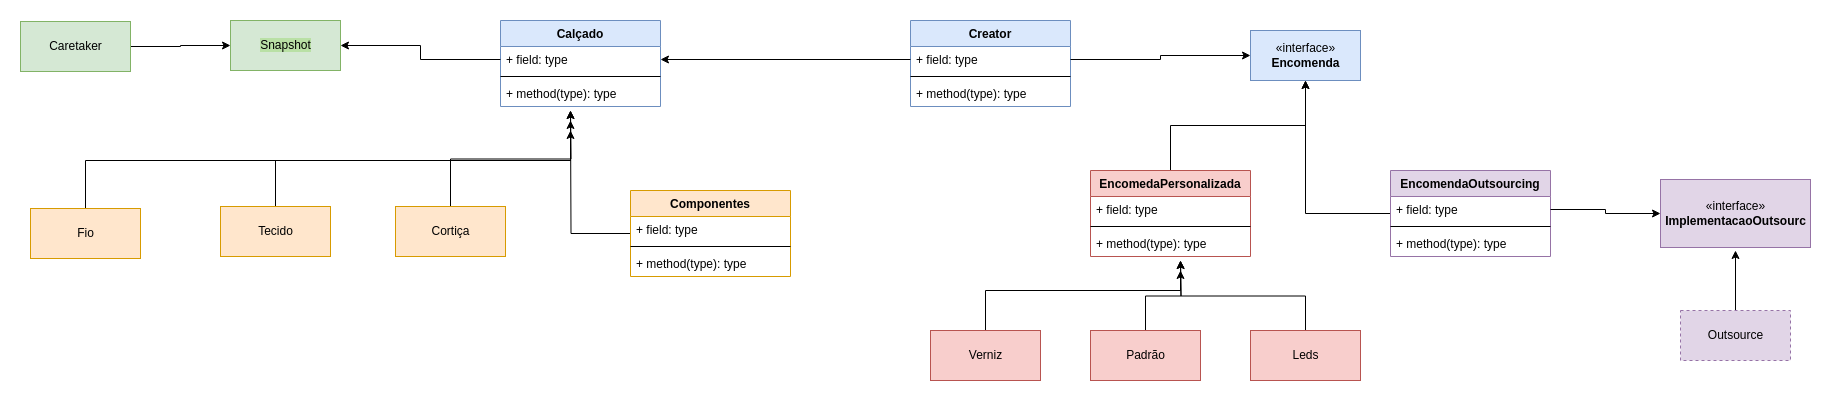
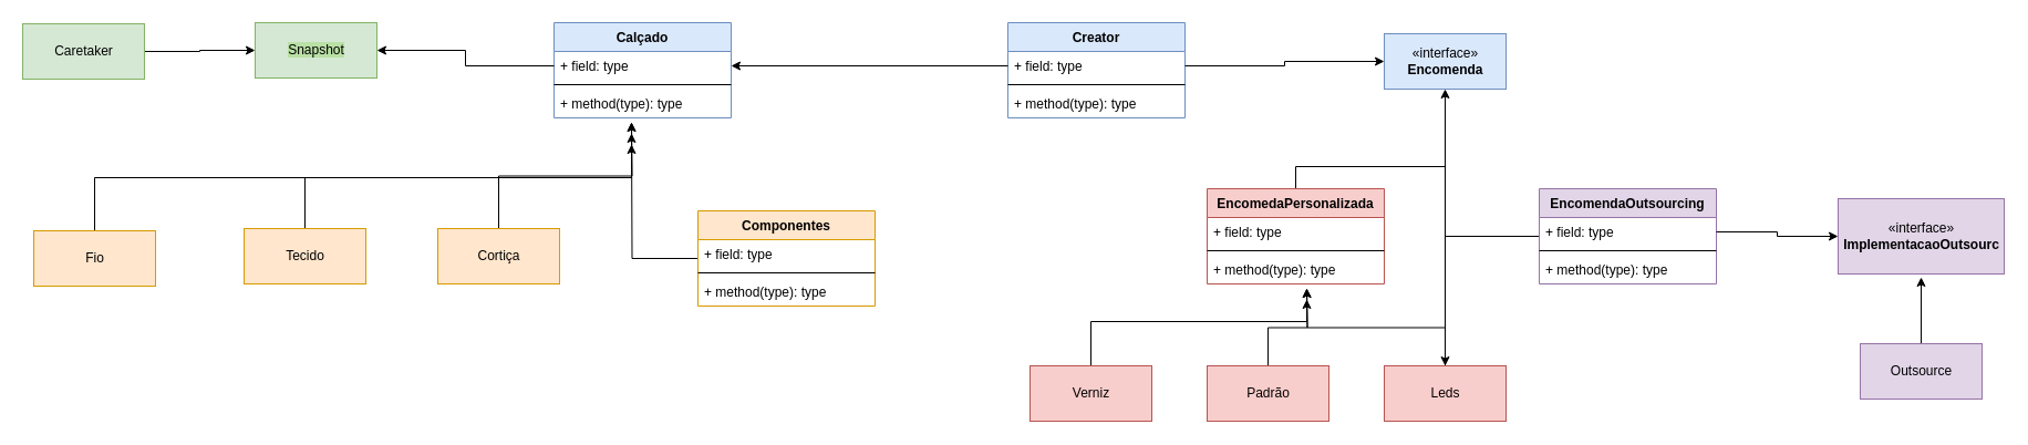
  <mxCell id="0" />
  <mxCell id="1" parent="0" />
  <mxCell id="2" value="Creator" style="swimlane;fontStyle=1;align=center;verticalAlign=top;childLayout=stackLayout;horizontal=1;startSize=26;horizontalStack=0;resizeParent=1;resizeParentMax=0;resizeLast=0;collapsible=1;marginBottom=0;fillColor=#dae8fc;strokeColor=#6c8ebf;" vertex="1" parent="1"><mxGeometry x="910" y="20" width="160" height="86" as="geometry" /></mxCell>
  <mxCell id="3" value="+ field: type" style="text;strokeColor=none;fillColor=none;align=left;verticalAlign=top;spacingLeft=4;spacingRight=4;overflow=hidden;rotatable=0;points=[[0,0.5],[1,0.5]];portConstraint=eastwest;" vertex="1" parent="2"><mxGeometry y="26" width="160" height="26" as="geometry" /></mxCell>
  <mxCell id="4" value="" style="line;strokeWidth=1;fillColor=none;align=left;verticalAlign=middle;spacingTop=-1;spacingLeft=3;spacingRight=3;rotatable=0;labelPosition=right;points=[];portConstraint=eastwest;" vertex="1" parent="2"><mxGeometry y="52" width="160" height="8" as="geometry" /></mxCell>
  <mxCell id="5" value="+ method(type): type" style="text;strokeColor=none;fillColor=none;align=left;verticalAlign=top;spacingLeft=4;spacingRight=4;overflow=hidden;rotatable=0;points=[[0,0.5],[1,0.5]];portConstraint=eastwest;" vertex="1" parent="2"><mxGeometry y="60" width="160" height="26" as="geometry" /></mxCell>
  <mxCell id="6" value="«interface»&lt;br&gt;&lt;b&gt;Encomenda&lt;/b&gt;" style="html=1;fillColor=#dae8fc;strokeColor=#6c8ebf;" vertex="1" parent="1"><mxGeometry x="1250" y="30" width="110" height="50" as="geometry" /></mxCell>
- <mxCell id="7" style="edgeStyle=orthogonalEdgeStyle;rounded=0;orthogonalLoop=1;jettySize=auto;html=1;exitX=0.5;exitY=0;exitDx=0;exitDy=0;entryX=0.5;entryY=1;entryDx=0;entryDy=0;" edge="1" parent="1" source="8" target="6"><mxGeometry relative="1" as="geometry" /></mxCell>
+ <mxCell id="7" style="edgeStyle=orthogonalEdgeStyle;rounded=0;orthogonalLoop=1;jettySize=auto;html=1;exitX=0.5;exitY=0;exitDx=0;exitDy=0;" edge="1" parent="1" source="8" target="17"><mxGeometry relative="1" as="geometry" /></mxCell>
  <mxCell id="8" value="EncomedaPersonalizada" style="swimlane;fontStyle=1;align=center;verticalAlign=top;childLayout=stackLayout;horizontal=1;startSize=26;horizontalStack=0;resizeParent=1;resizeParentMax=0;resizeLast=0;collapsible=1;marginBottom=0;fillColor=#f8cecc;strokeColor=#b85450;" vertex="1" parent="1"><mxGeometry x="1090" y="170" width="160" height="86" as="geometry" /></mxCell>
  <mxCell id="9" value="+ field: type" style="text;strokeColor=none;fillColor=none;align=left;verticalAlign=top;spacingLeft=4;spacingRight=4;overflow=hidden;rotatable=0;points=[[0,0.5],[1,0.5]];portConstraint=eastwest;" vertex="1" parent="8"><mxGeometry y="26" width="160" height="26" as="geometry" /></mxCell>
  <mxCell id="10" value="" style="line;strokeWidth=1;fillColor=none;align=left;verticalAlign=middle;spacingTop=-1;spacingLeft=3;spacingRight=3;rotatable=0;labelPosition=right;points=[];portConstraint=eastwest;" vertex="1" parent="8"><mxGeometry y="52" width="160" height="8" as="geometry" /></mxCell>
  <mxCell id="11" value="+ method(type): type" style="text;strokeColor=none;fillColor=none;align=left;verticalAlign=top;spacingLeft=4;spacingRight=4;overflow=hidden;rotatable=0;points=[[0,0.5],[1,0.5]];portConstraint=eastwest;" vertex="1" parent="8"><mxGeometry y="60" width="160" height="26" as="geometry" /></mxCell>
  <mxCell id="12" style="edgeStyle=orthogonalEdgeStyle;rounded=0;orthogonalLoop=1;jettySize=auto;html=1;" edge="1" parent="1" source="13"><mxGeometry relative="1" as="geometry"><mxPoint x="1180" y="270" as="targetPoint" /><Array as="points"><mxPoint x="985" y="290" /><mxPoint x="1180" y="290" /></Array></mxGeometry></mxCell>
  <mxCell id="13" value="Verniz" style="html=1;fillColor=#f8cecc;strokeColor=#b85450;" vertex="1" parent="1"><mxGeometry x="930" y="330" width="110" height="50" as="geometry" /></mxCell>
  <mxCell id="14" style="edgeStyle=orthogonalEdgeStyle;rounded=0;orthogonalLoop=1;jettySize=auto;html=1;" edge="1" parent="1" source="15"><mxGeometry relative="1" as="geometry"><mxPoint x="1180" y="260" as="targetPoint" /></mxGeometry></mxCell>
  <mxCell id="15" value="Padrão" style="html=1;fillColor=#f8cecc;strokeColor=#b85450;" vertex="1" parent="1"><mxGeometry x="1090" y="330" width="110" height="50" as="geometry" /></mxCell>
  <mxCell id="16" style="edgeStyle=orthogonalEdgeStyle;rounded=0;orthogonalLoop=1;jettySize=auto;html=1;exitX=0.5;exitY=0;exitDx=0;exitDy=0;" edge="1" parent="1" source="17"><mxGeometry relative="1" as="geometry"><mxPoint x="1180" y="260" as="targetPoint" /></mxGeometry></mxCell>
  <mxCell id="17" value="Leds" style="html=1;fillColor=#f8cecc;strokeColor=#b85450;" vertex="1" parent="1"><mxGeometry x="1250" y="330" width="110" height="50" as="geometry" /></mxCell>
  <mxCell id="18" style="edgeStyle=orthogonalEdgeStyle;rounded=0;orthogonalLoop=1;jettySize=auto;html=1;entryX=0.5;entryY=1;entryDx=0;entryDy=0;" edge="1" parent="1" source="19" target="6"><mxGeometry relative="1" as="geometry" /></mxCell>
  <mxCell id="19" value="EncomendaOutsourcing" style="swimlane;fontStyle=1;align=center;verticalAlign=top;childLayout=stackLayout;horizontal=1;startSize=26;horizontalStack=0;resizeParent=1;resizeParentMax=0;resizeLast=0;collapsible=1;marginBottom=0;fillColor=#e1d5e7;strokeColor=#9673a6;" vertex="1" parent="1"><mxGeometry x="1390" y="170" width="160" height="86" as="geometry" /></mxCell>
  <mxCell id="20" value="+ field: type" style="text;strokeColor=none;fillColor=none;align=left;verticalAlign=top;spacingLeft=4;spacingRight=4;overflow=hidden;rotatable=0;points=[[0,0.5],[1,0.5]];portConstraint=eastwest;" vertex="1" parent="19"><mxGeometry y="26" width="160" height="26" as="geometry" /></mxCell>
  <mxCell id="21" value="" style="line;strokeWidth=1;fillColor=none;align=left;verticalAlign=middle;spacingTop=-1;spacingLeft=3;spacingRight=3;rotatable=0;labelPosition=right;points=[];portConstraint=eastwest;" vertex="1" parent="19"><mxGeometry y="52" width="160" height="8" as="geometry" /></mxCell>
  <mxCell id="22" value="+ method(type): type" style="text;strokeColor=none;fillColor=none;align=left;verticalAlign=top;spacingLeft=4;spacingRight=4;overflow=hidden;rotatable=0;points=[[0,0.5],[1,0.5]];portConstraint=eastwest;" vertex="1" parent="19"><mxGeometry y="60" width="160" height="26" as="geometry" /></mxCell>
  <mxCell id="23" value="«interface»&lt;br&gt;&lt;b&gt;ImplementacaoOutsourc&lt;/b&gt;" style="html=1;fillColor=#e1d5e7;strokeColor=#9673a6;" vertex="1" parent="1"><mxGeometry x="1660" y="179" width="150" height="68" as="geometry" /></mxCell>
  <mxCell id="24" style="edgeStyle=orthogonalEdgeStyle;rounded=0;orthogonalLoop=1;jettySize=auto;html=1;" edge="1" parent="1" source="25"><mxGeometry relative="1" as="geometry"><mxPoint x="1735" y="250" as="targetPoint" /></mxGeometry></mxCell>
- <mxCell id="25" value="Outsource" style="html=1;fillColor=#e1d5e7;strokeColor=#9673a6;dashed=1;" vertex="1" parent="1"><mxGeometry x="1680" y="310" width="110" height="50" as="geometry" /></mxCell>
+ <mxCell id="25" value="Outsource" style="html=1;fillColor=#e1d5e7;strokeColor=#9673a6;" vertex="1" parent="1"><mxGeometry x="1680" y="310" width="110" height="50" as="geometry" /></mxCell>
  <mxCell id="26" style="edgeStyle=orthogonalEdgeStyle;rounded=0;orthogonalLoop=1;jettySize=auto;html=1;" edge="1" parent="1" source="27"><mxGeometry relative="1" as="geometry"><mxPoint x="570" y="110" as="targetPoint" /></mxGeometry></mxCell>
  <mxCell id="27" value="Componentes" style="swimlane;fontStyle=1;align=center;verticalAlign=top;childLayout=stackLayout;horizontal=1;startSize=26;horizontalStack=0;resizeParent=1;resizeParentMax=0;resizeLast=0;collapsible=1;marginBottom=0;fillColor=#ffe6cc;strokeColor=#d79b00;" vertex="1" parent="1"><mxGeometry x="630" y="190" width="160" height="86" as="geometry" /></mxCell>
  <mxCell id="28" value="+ field: type" style="text;strokeColor=none;fillColor=none;align=left;verticalAlign=top;spacingLeft=4;spacingRight=4;overflow=hidden;rotatable=0;points=[[0,0.5],[1,0.5]];portConstraint=eastwest;" vertex="1" parent="27"><mxGeometry y="26" width="160" height="26" as="geometry" /></mxCell>
  <mxCell id="29" value="" style="line;strokeWidth=1;fillColor=none;align=left;verticalAlign=middle;spacingTop=-1;spacingLeft=3;spacingRight=3;rotatable=0;labelPosition=right;points=[];portConstraint=eastwest;" vertex="1" parent="27"><mxGeometry y="52" width="160" height="8" as="geometry" /></mxCell>
  <mxCell id="30" value="+ method(type): type" style="text;strokeColor=none;fillColor=none;align=left;verticalAlign=top;spacingLeft=4;spacingRight=4;overflow=hidden;rotatable=0;points=[[0,0.5],[1,0.5]];portConstraint=eastwest;" vertex="1" parent="27"><mxGeometry y="60" width="160" height="26" as="geometry" /></mxCell>
  <mxCell id="31" style="edgeStyle=orthogonalEdgeStyle;rounded=0;orthogonalLoop=1;jettySize=auto;html=1;exitX=0.5;exitY=0;exitDx=0;exitDy=0;" edge="1" parent="1" source="32"><mxGeometry relative="1" as="geometry"><mxPoint x="570" y="110" as="targetPoint" /></mxGeometry></mxCell>
  <mxCell id="32" value="Cortiça" style="html=1;fillColor=#ffe6cc;strokeColor=#d79b00;" vertex="1" parent="1"><mxGeometry x="395" y="206" width="110" height="50" as="geometry" /></mxCell>
  <mxCell id="33" style="edgeStyle=orthogonalEdgeStyle;rounded=0;orthogonalLoop=1;jettySize=auto;html=1;" edge="1" parent="1" source="34"><mxGeometry relative="1" as="geometry"><mxPoint x="570" y="130" as="targetPoint" /><Array as="points"><mxPoint x="275" y="160" /><mxPoint x="570" y="160" /></Array></mxGeometry></mxCell>
  <mxCell id="34" value="Tecido" style="html=1;fillColor=#ffe6cc;strokeColor=#d79b00;" vertex="1" parent="1"><mxGeometry x="220" y="206" width="110" height="50" as="geometry" /></mxCell>
  <mxCell id="35" style="edgeStyle=orthogonalEdgeStyle;rounded=0;orthogonalLoop=1;jettySize=auto;html=1;" edge="1" parent="1" source="36"><mxGeometry relative="1" as="geometry"><mxPoint x="570" y="120" as="targetPoint" /><Array as="points"><mxPoint x="85" y="160" /><mxPoint x="570" y="160" /></Array></mxGeometry></mxCell>
  <mxCell id="36" value="Fio" style="html=1;fillColor=#ffe6cc;strokeColor=#d79b00;" vertex="1" parent="1"><mxGeometry x="30" y="208" width="110" height="50" as="geometry" /></mxCell>
  <mxCell id="37" value="Calçado" style="swimlane;fontStyle=1;align=center;verticalAlign=top;childLayout=stackLayout;horizontal=1;startSize=26;horizontalStack=0;resizeParent=1;resizeParentMax=0;resizeLast=0;collapsible=1;marginBottom=0;strokeColor=#6c8ebf;fillColor=#dae8fc;" vertex="1" parent="1"><mxGeometry x="500" y="20" width="160" height="86" as="geometry" /></mxCell>
  <mxCell id="38" value="+ field: type" style="text;strokeColor=none;fillColor=none;align=left;verticalAlign=top;spacingLeft=4;spacingRight=4;overflow=hidden;rotatable=0;points=[[0,0.5],[1,0.5]];portConstraint=eastwest;" vertex="1" parent="37"><mxGeometry y="26" width="160" height="26" as="geometry" /></mxCell>
  <mxCell id="39" value="" style="line;strokeWidth=1;fillColor=none;align=left;verticalAlign=middle;spacingTop=-1;spacingLeft=3;spacingRight=3;rotatable=0;labelPosition=right;points=[];portConstraint=eastwest;" vertex="1" parent="37"><mxGeometry y="52" width="160" height="8" as="geometry" /></mxCell>
  <mxCell id="40" value="+ method(type): type" style="text;strokeColor=none;fillColor=none;align=left;verticalAlign=top;spacingLeft=4;spacingRight=4;overflow=hidden;rotatable=0;points=[[0,0.5],[1,0.5]];portConstraint=eastwest;" vertex="1" parent="37"><mxGeometry y="60" width="160" height="26" as="geometry" /></mxCell>
  <mxCell id="41" value="&lt;span style=&quot;background-color: rgb(185 , 224 , 165)&quot;&gt;Snapshot&lt;/span&gt;" style="html=1;fillColor=#d5e8d4;strokeColor=#82b366;" vertex="1" parent="1"><mxGeometry x="230" y="20" width="110" height="50" as="geometry" /></mxCell>
  <mxCell id="42" style="edgeStyle=orthogonalEdgeStyle;rounded=0;orthogonalLoop=1;jettySize=auto;html=1;exitX=1;exitY=0.5;exitDx=0;exitDy=0;entryX=0;entryY=0.5;entryDx=0;entryDy=0;" edge="1" parent="1" source="43" target="41"><mxGeometry relative="1" as="geometry" /></mxCell>
  <mxCell id="43" value="Caretaker" style="html=1;fillColor=#d5e8d4;strokeColor=#82b366;" vertex="1" parent="1"><mxGeometry x="20" y="21" width="110" height="50" as="geometry" /></mxCell>
  <mxCell id="44" style="edgeStyle=orthogonalEdgeStyle;rounded=0;orthogonalLoop=1;jettySize=auto;html=1;exitX=0;exitY=0.5;exitDx=0;exitDy=0;entryX=1;entryY=0.5;entryDx=0;entryDy=0;" edge="1" parent="1" source="38" target="41"><mxGeometry relative="1" as="geometry" /></mxCell>
  <mxCell id="45" style="edgeStyle=orthogonalEdgeStyle;rounded=0;orthogonalLoop=1;jettySize=auto;html=1;entryX=1;entryY=0.5;entryDx=0;entryDy=0;" edge="1" parent="1" source="3" target="38"><mxGeometry relative="1" as="geometry" /></mxCell>
  <mxCell id="46" style="edgeStyle=orthogonalEdgeStyle;rounded=0;orthogonalLoop=1;jettySize=auto;html=1;exitX=1;exitY=0.5;exitDx=0;exitDy=0;entryX=0;entryY=0.5;entryDx=0;entryDy=0;" edge="1" parent="1" source="3" target="6"><mxGeometry relative="1" as="geometry" /></mxCell>
  <mxCell id="47" style="edgeStyle=orthogonalEdgeStyle;rounded=0;orthogonalLoop=1;jettySize=auto;html=1;exitX=1;exitY=0.5;exitDx=0;exitDy=0;entryX=0;entryY=0.5;entryDx=0;entryDy=0;" edge="1" parent="1" source="20" target="23"><mxGeometry relative="1" as="geometry" /></mxCell>
